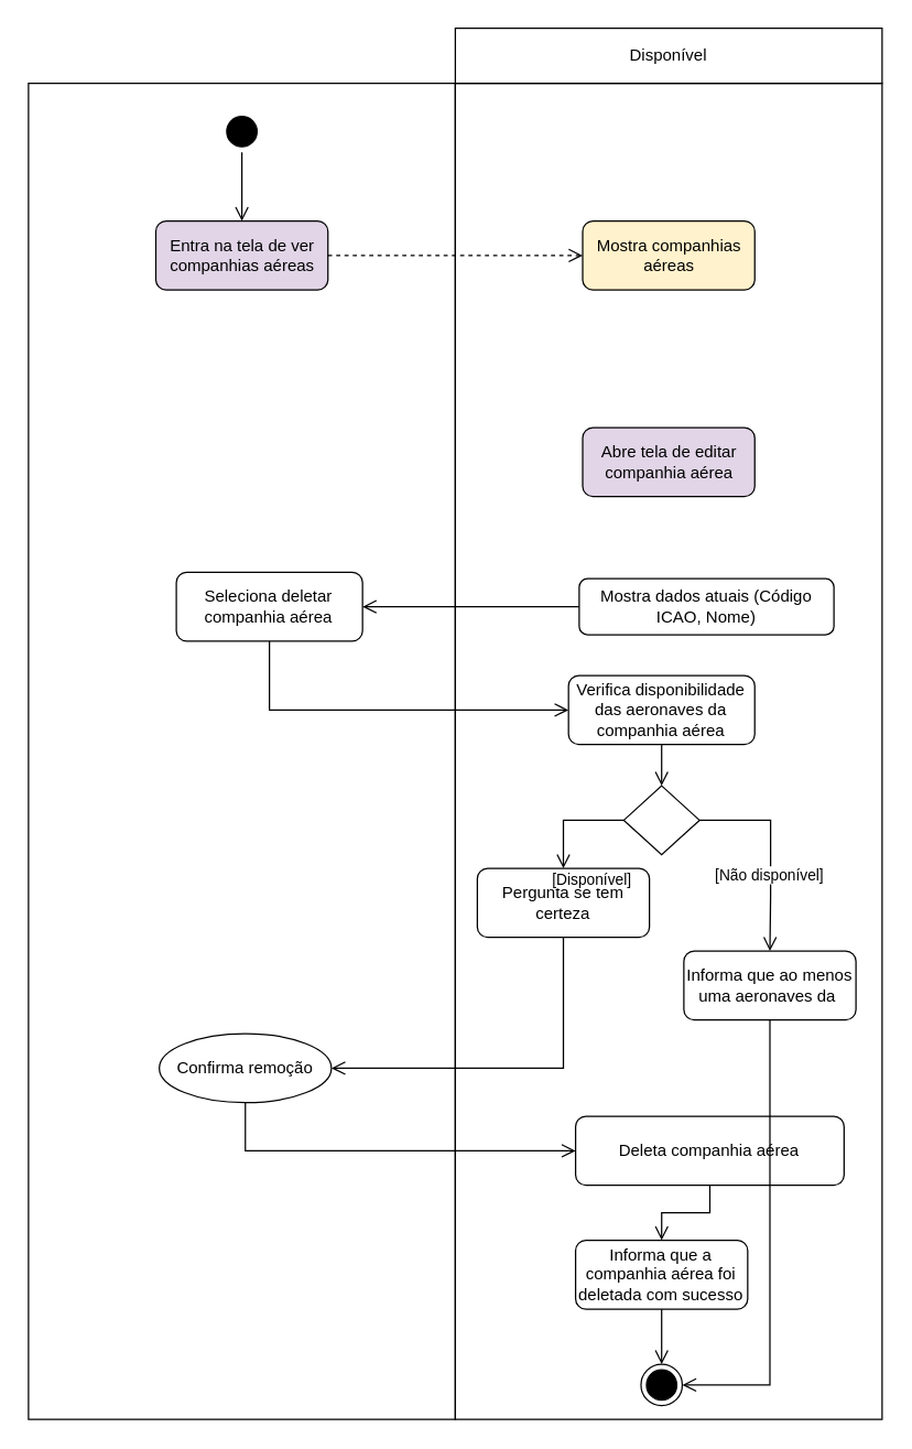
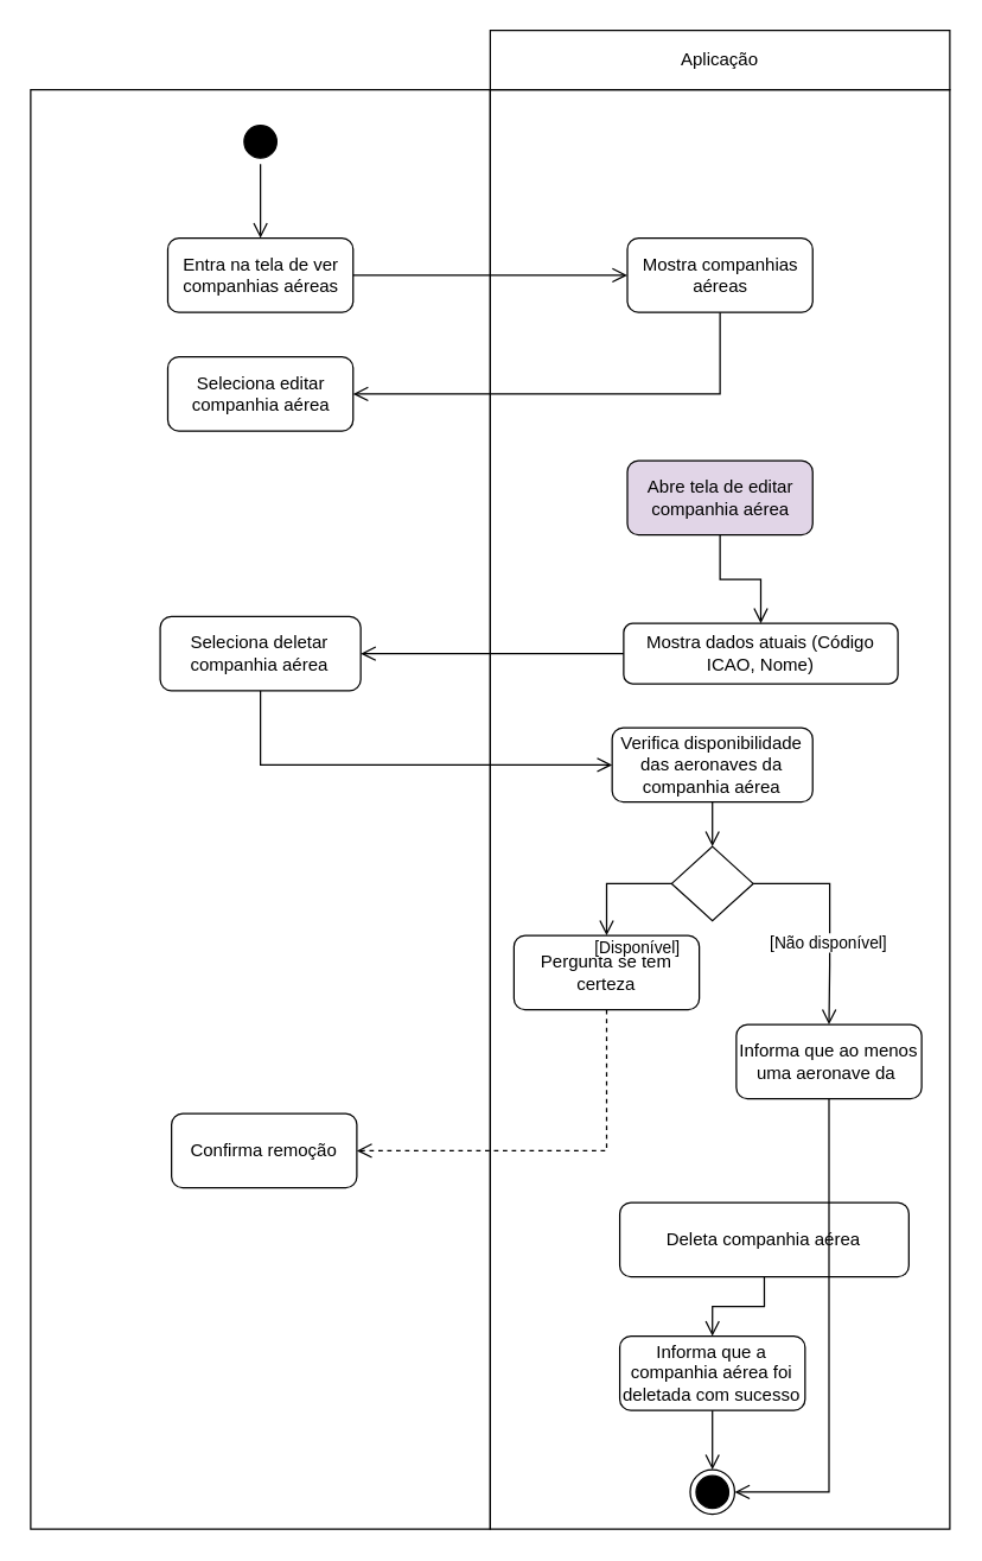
  <mxCell id="0" />
  <mxCell id="1" parent="0" />
  <mxCell id="2" value="" style="rounded=0;whiteSpace=wrap;html=1;" vertex="1" parent="1"><mxGeometry x="20" y="60" width="310" height="970" as="geometry" /></mxCell>
  <mxCell id="3" value="" style="rounded=0;whiteSpace=wrap;html=1;" vertex="1" parent="1"><mxGeometry x="330" y="60" width="310" height="970" as="geometry" /></mxCell>
- <mxCell id="4" value="Disponível" style="rounded=0;whiteSpace=wrap;html=1;" vertex="1" parent="1"><mxGeometry x="330" y="20" width="310" height="40" as="geometry" /></mxCell>
+ <mxCell id="4" value="Aplicação" style="rounded=0;whiteSpace=wrap;html=1;" vertex="1" parent="1"><mxGeometry x="330" y="20" width="310" height="40" as="geometry" /></mxCell>
  <mxCell id="5" value="" style="ellipse;html=1;shape=startState;fillColor=#000000;strokeColor=#000000;" vertex="1" parent="1"><mxGeometry x="160" y="80" width="30" height="30" as="geometry" /></mxCell>
  <mxCell id="6" value="" style="edgeStyle=orthogonalEdgeStyle;html=1;verticalAlign=bottom;endArrow=open;endSize=8;strokeColor=#000000;rounded=0;entryX=0.5;entryY=0;entryDx=0;entryDy=0;" edge="1" parent="1" source="5" target="7"><mxGeometry relative="1" as="geometry"><mxPoint x="191" y="170" as="targetPoint" /></mxGeometry></mxCell>
- <mxCell id="7" value="Entra na tela de ver companhias aéreas" style="rounded=1;whiteSpace=wrap;html=1;fillColor=#e1d5e7;" vertex="1" parent="1"><mxGeometry x="112.5" y="160" width="125" height="50" as="geometry" /></mxCell>
+ <mxCell id="7" value="Entra na tela de ver companhias aéreas" style="rounded=1;whiteSpace=wrap;html=1;" vertex="1" parent="1"><mxGeometry x="112.5" y="160" width="125" height="50" as="geometry" /></mxCell>
  <mxCell id="8" value="Mostra dados atuais (Código ICAO, Nome)" style="rounded=1;whiteSpace=wrap;html=1;" vertex="1" parent="1"><mxGeometry x="420" y="419.69" width="185" height="40.62" as="geometry" /></mxCell>
- <mxCell id="9" value="Seleciona deletar companhia aérea" style="rounded=1;whiteSpace=wrap;html=1;" vertex="1" parent="1"><mxGeometry x="127.38" y="415" width="135.25" height="50" as="geometry" /></mxCell>
+ <mxCell id="9" value="Seleciona deletar companhia aérea" style="rounded=1;whiteSpace=wrap;html=1;" vertex="1" parent="1"><mxGeometry x="107.38" y="415" width="135.25" height="50" as="geometry" /></mxCell>
  <mxCell id="10" value="" style="edgeStyle=orthogonalEdgeStyle;html=1;verticalAlign=bottom;endArrow=open;endSize=8;strokeColor=#000000;rounded=0;entryX=1;entryY=0.5;entryDx=0;entryDy=0;exitX=0;exitY=0.5;exitDx=0;exitDy=0;" edge="1" parent="1" source="8" target="9"><mxGeometry relative="1" as="geometry"><mxPoint x="521" y="260" as="targetPoint" /><mxPoint x="416" y="260" as="sourcePoint" /></mxGeometry></mxCell>
  <mxCell id="11" value="Deleta companhia aérea" style="rounded=1;whiteSpace=wrap;html=1;" vertex="1" parent="1"><mxGeometry x="417.37" y="810" width="195" height="50" as="geometry" /></mxCell>
  <mxCell id="12" value="&lt;div&gt;Informa que a companhia aérea foi deletada com sucesso&lt;br&gt;&lt;/div&gt;" style="rounded=1;whiteSpace=wrap;html=1;" vertex="1" parent="1"><mxGeometry x="417.37" y="900" width="125" height="50" as="geometry" /></mxCell>
  <mxCell id="13" value="" style="edgeStyle=orthogonalEdgeStyle;html=1;verticalAlign=bottom;endArrow=open;endSize=8;strokeColor=#000000;rounded=0;entryX=0.5;entryY=0;entryDx=0;entryDy=0;exitX=0.5;exitY=1;exitDx=0;exitDy=0;" edge="1" parent="1" source="11" target="12"><mxGeometry relative="1" as="geometry"><mxPoint x="481" y="430" as="targetPoint" /><mxPoint x="531" y="430" as="sourcePoint" /></mxGeometry></mxCell>
  <mxCell id="14" value="" style="ellipse;html=1;shape=endState;fillColor=#000000;strokeColor=#000000;" vertex="1" parent="1"><mxGeometry x="464.87" y="990" width="30" height="30" as="geometry" /></mxCell>
- <mxCell id="15" value="Mostra companhias aéreas" style="rounded=1;whiteSpace=wrap;html=1;fillColor=#fff2cc;" vertex="1" parent="1"><mxGeometry x="422.5" y="160" width="125" height="50" as="geometry" /></mxCell>
- <mxCell id="16" value="" style="edgeStyle=orthogonalEdgeStyle;html=1;verticalAlign=bottom;endArrow=open;endSize=8;strokeColor=#000000;rounded=0;entryX=0;entryY=0.5;entryDx=0;entryDy=0;exitX=1;exitY=0.5;exitDx=0;exitDy=0;dashed=1;" edge="1" parent="1" source="7" target="15"><mxGeometry relative="1" as="geometry"><mxPoint x="248" y="285" as="targetPoint" /><mxPoint x="496" y="285" as="sourcePoint" /></mxGeometry></mxCell>
+ <mxCell id="15" value="Mostra companhias aéreas" style="rounded=1;whiteSpace=wrap;html=1;" vertex="1" parent="1"><mxGeometry x="422.5" y="160" width="125" height="50" as="geometry" /></mxCell>
+ <mxCell id="16" value="" style="edgeStyle=orthogonalEdgeStyle;html=1;verticalAlign=bottom;endArrow=open;endSize=8;strokeColor=#000000;rounded=0;entryX=0;entryY=0.5;entryDx=0;entryDy=0;exitX=1;exitY=0.5;exitDx=0;exitDy=0;" edge="1" parent="1" source="7" target="15"><mxGeometry relative="1" as="geometry"><mxPoint x="248" y="285" as="targetPoint" /><mxPoint x="496" y="285" as="sourcePoint" /></mxGeometry></mxCell>
+ <mxCell id="17" value="Seleciona editar companhia aérea" style="rounded=1;whiteSpace=wrap;html=1;" vertex="1" parent="1"><mxGeometry x="112.5" y="240" width="125" height="50" as="geometry" /></mxCell>
+ <mxCell id="18" value="" style="edgeStyle=orthogonalEdgeStyle;html=1;verticalAlign=bottom;endArrow=open;endSize=8;strokeColor=#000000;rounded=0;entryX=1;entryY=0.5;entryDx=0;entryDy=0;exitX=0.5;exitY=1;exitDx=0;exitDy=0;" edge="1" parent="1" source="15" target="17"><mxGeometry relative="1" as="geometry"><mxPoint x="433" y="195" as="targetPoint" /><mxPoint x="248" y="195" as="sourcePoint" /></mxGeometry></mxCell>
  <mxCell id="19" value="Abre tela de editar companhia aérea" style="rounded=1;whiteSpace=wrap;html=1;fillColor=#e1d5e7;" vertex="1" parent="1"><mxGeometry x="422.5" y="310" width="125" height="50" as="geometry" /></mxCell>
+ <mxCell id="20" value="" style="edgeStyle=orthogonalEdgeStyle;html=1;verticalAlign=bottom;endArrow=open;endSize=8;strokeColor=#000000;rounded=0;exitX=0.5;exitY=1;exitDx=0;exitDy=0;entryX=0.5;entryY=0;entryDx=0;entryDy=0;" edge="1" parent="1" source="19" target="8"><mxGeometry relative="1" as="geometry"><mxPoint x="485" y="400" as="targetPoint" /><mxPoint x="433" y="435" as="sourcePoint" /></mxGeometry></mxCell>
  <mxCell id="21" value="" style="edgeStyle=orthogonalEdgeStyle;html=1;verticalAlign=bottom;endArrow=open;endSize=8;strokeColor=#000000;rounded=0;entryX=0.5;entryY=0;entryDx=0;entryDy=0;exitX=0.5;exitY=1;exitDx=0;exitDy=0;" edge="1" parent="1" source="12" target="14"><mxGeometry relative="1" as="geometry"><mxPoint x="408.26" y="930" as="targetPoint" /><mxPoint x="408.26" y="870" as="sourcePoint" /></mxGeometry></mxCell>
  <mxCell id="22" value="Verifica disponibilidade das aeronaves da companhia aérea" style="rounded=1;whiteSpace=wrap;html=1;" vertex="1" parent="1"><mxGeometry x="412.24" y="490" width="135.25" height="50" as="geometry" /></mxCell>
  <mxCell id="23" value="" style="edgeStyle=orthogonalEdgeStyle;html=1;verticalAlign=bottom;endArrow=open;endSize=8;strokeColor=#000000;rounded=0;entryX=0;entryY=0.5;entryDx=0;entryDy=0;exitX=0.5;exitY=1;exitDx=0;exitDy=0;" edge="1" parent="1" source="9" target="22"><mxGeometry relative="1" as="geometry"><mxPoint x="252.63" y="450" as="targetPoint" /><mxPoint x="430" y="450" as="sourcePoint" /></mxGeometry></mxCell>
- <mxCell id="24" value="Confirma remoção" style="ellipse;whiteSpace=wrap;html=1;" vertex="1" parent="1"><mxGeometry x="115.01" y="750" width="125" height="50" as="geometry" /></mxCell>
+ <mxCell id="24" value="Confirma remoção" style="rounded=1;whiteSpace=wrap;html=1;" vertex="1" parent="1"><mxGeometry x="115.01" y="750" width="125" height="50" as="geometry" /></mxCell>
  <mxCell id="25" value="Pergunta se tem certeza" style="rounded=1;whiteSpace=wrap;html=1;" vertex="1" parent="1"><mxGeometry x="346" y="630" width="125" height="50" as="geometry" /></mxCell>
- <mxCell id="26" value="" style="edgeStyle=orthogonalEdgeStyle;html=1;verticalAlign=bottom;endArrow=open;endSize=8;strokeColor=#000000;rounded=0;entryX=1;entryY=0.5;entryDx=0;entryDy=0;exitX=0.5;exitY=1;exitDx=0;exitDy=0;" edge="1" parent="1" source="25" target="24"><mxGeometry relative="1" as="geometry"><mxPoint x="422.25" y="535" as="targetPoint" /><mxPoint x="185.005" y="475" as="sourcePoint" /></mxGeometry></mxCell>
- <mxCell id="27" value="" style="edgeStyle=orthogonalEdgeStyle;html=1;verticalAlign=bottom;endArrow=open;endSize=8;strokeColor=#000000;rounded=0;exitX=0.5;exitY=1;exitDx=0;exitDy=0;entryX=0;entryY=0.5;entryDx=0;entryDy=0;" edge="1" parent="1" source="24" target="11"><mxGeometry relative="1" as="geometry"><mxPoint x="250.01" y="785" as="targetPoint" /><mxPoint x="497.5" y="750" as="sourcePoint" /></mxGeometry></mxCell>
+ <mxCell id="26" value="" style="edgeStyle=orthogonalEdgeStyle;html=1;verticalAlign=bottom;endArrow=open;endSize=8;strokeColor=#000000;rounded=0;entryX=1;entryY=0.5;entryDx=0;entryDy=0;exitX=0.5;exitY=1;exitDx=0;exitDy=0;dashed=1;" edge="1" parent="1" source="25" target="24"><mxGeometry relative="1" as="geometry"><mxPoint x="422.25" y="535" as="targetPoint" /><mxPoint x="185.005" y="475" as="sourcePoint" /></mxGeometry></mxCell>
  <mxCell id="28" value="" style="rhombus;whiteSpace=wrap;html=1;" vertex="1" parent="1"><mxGeometry x="452.37" y="570" width="55" height="50" as="geometry" /></mxCell>
  <mxCell id="29" value="" style="edgeStyle=orthogonalEdgeStyle;html=1;verticalAlign=bottom;endArrow=open;endSize=8;strokeColor=#000000;rounded=0;entryX=0.5;entryY=0;entryDx=0;entryDy=0;exitX=1;exitY=0.5;exitDx=0;exitDy=0;" edge="1" parent="1" source="28" target="34"><mxGeometry relative="1" as="geometry"><mxPoint x="496.02" y="665" as="targetPoint" /><mxPoint x="506.52" y="555" as="sourcePoint" /><Array as="points"><mxPoint x="559" y="595" /><mxPoint x="559" y="650" /></Array></mxGeometry></mxCell>
  <mxCell id="30" value="[Não disponível]" style="edgeLabel;html=1;align=center;verticalAlign=middle;resizable=0;points=[];" vertex="1" connectable="0" parent="29"><mxGeometry x="-0.227" relative="1" as="geometry"><mxPoint x="-2" y="34" as="offset" /></mxGeometry></mxCell>
  <mxCell id="31" value="" style="edgeStyle=orthogonalEdgeStyle;html=1;verticalAlign=bottom;endArrow=open;endSize=8;strokeColor=#000000;rounded=0;entryX=0.5;entryY=0;entryDx=0;entryDy=0;exitX=0;exitY=0.5;exitDx=0;exitDy=0;" edge="1" parent="1" source="28" target="25"><mxGeometry relative="1" as="geometry"><mxPoint x="356.02" y="665" as="targetPoint" /><mxPoint x="505.52" y="555" as="sourcePoint" /></mxGeometry></mxCell>
  <mxCell id="32" value="[Disponível]" style="edgeLabel;html=1;align=center;verticalAlign=middle;resizable=0;points=[];" vertex="1" connectable="0" parent="31"><mxGeometry x="-0.349" y="-2" relative="1" as="geometry"><mxPoint x="2" y="44" as="offset" /></mxGeometry></mxCell>
  <mxCell id="33" value="" style="edgeStyle=orthogonalEdgeStyle;html=1;verticalAlign=bottom;endArrow=open;endSize=8;strokeColor=#000000;rounded=0;entryX=0.5;entryY=0;entryDx=0;entryDy=0;exitX=0.5;exitY=1;exitDx=0;exitDy=0;" edge="1" parent="1" source="22" target="28"><mxGeometry relative="1" as="geometry"><mxPoint x="422.25" y="535" as="targetPoint" /><mxPoint x="185.005" y="475" as="sourcePoint" /></mxGeometry></mxCell>
- <mxCell id="34" value="Informa que ao menos uma aeronaves da&amp;nbsp;" style="rounded=1;whiteSpace=wrap;html=1;" vertex="1" parent="1"><mxGeometry x="496" y="690" width="125" height="50" as="geometry" /></mxCell>
+ <mxCell id="34" value="Informa que ao menos uma aeronave da&amp;nbsp;" style="rounded=1;whiteSpace=wrap;html=1;" vertex="1" parent="1"><mxGeometry x="496" y="690" width="125" height="50" as="geometry" /></mxCell>
  <mxCell id="35" value="" style="edgeStyle=orthogonalEdgeStyle;html=1;verticalAlign=bottom;endArrow=open;endSize=8;strokeColor=#000000;rounded=0;entryX=1;entryY=0.5;entryDx=0;entryDy=0;exitX=0.5;exitY=1;exitDx=0;exitDy=0;" edge="1" parent="1" source="34" target="14"><mxGeometry relative="1" as="geometry"><mxPoint x="250.01" y="785" as="targetPoint" /><mxPoint x="418.5" y="750" as="sourcePoint" /></mxGeometry></mxCell>
